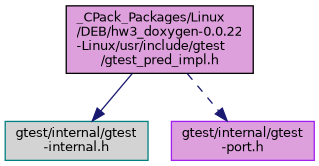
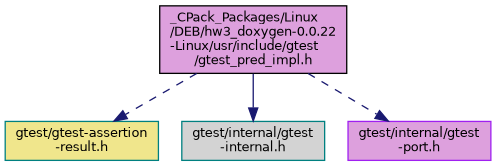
  digraph {
    node [color=teal fillcolor=plum fontname=Helvetica fontsize=10 shape=record style=filled]
    edge [color=midnightblue fontname=Helvetica fontsize=10 labelfontname=Helvetica labelfontsize=10 style=dashed]
    n1 [color=black fontcolor=black height=0.2 label="_CPack_Packages/Linux\l/DEB/hw3_doxygen-0.0.22\l-Linux/usr/include/gtest\l/gtest_pred_impl.h" width=0.4]
+   n2 [fillcolor=khaki height=0.2 label="gtest/gtest-assertion\l-result.h" width=0.4]
    n3 [fillcolor=lightgrey height=0.2 label="gtest/internal/gtest\l-internal.h" width=0.4]
    n4 [color=purple height=0.2 label="gtest/internal/gtest\l-port.h" width=0.4]
+   n1 -> n2
    n1 -> n3 [style=solid]
    n1 -> n4
  }
